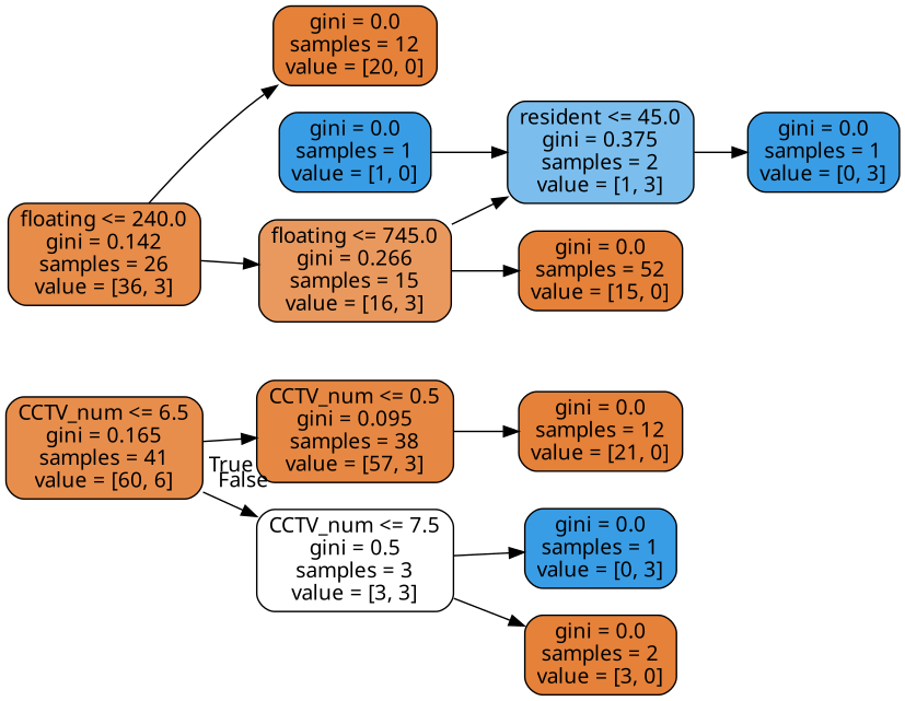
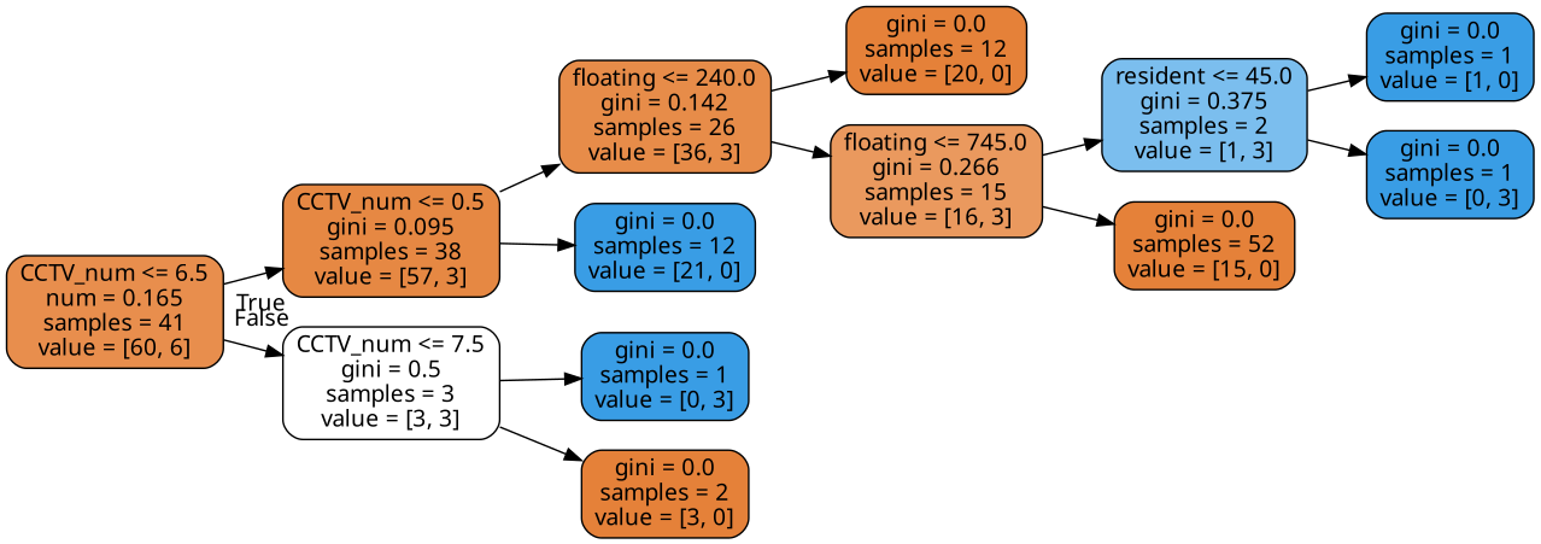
  digraph {
    fontname="Noto Sans"
    rankdir=LR
    node [color=black fillcolor="#e58139" fontname="Noto Sans" shape=box style="filled, rounded"]
    edge [fontname="Noto Sans"]
-   n1 [fillcolor="#e88e4d" label="CCTV_num <= 6.5\ngini = 0.165\nsamples = 41\nvalue = [60, 6]"]
+   n1 [fillcolor="#e88e4d" label="CCTV_num <= 6.5\nnum = 0.165\nsamples = 41\nvalue = [60, 6]"]
    n2 [fillcolor="#e68843" label="CCTV_num <= 0.5\ngini = 0.095\nsamples = 38\nvalue = [57, 3]"]
    n3 [fillcolor="#ffffff" label="CCTV_num <= 7.5\ngini = 0.5\nsamples = 3\nvalue = [3, 3]"]
    n4 [fillcolor="#e78c49" label="floating <= 240.0\ngini = 0.142\nsamples = 26\nvalue = [36, 3]"]
-   n5 [label="gini = 0.0\nsamples = 12\nvalue = [21, 0]"]
+   n5 [fillcolor="#399de5" label="gini = 0.0\nsamples = 12\nvalue = [21, 0]"]
    n6 [fillcolor="#399de5" label="gini = 0.0\nsamples = 1\nvalue = [0, 3]"]
    n7 [label="gini = 0.0\nsamples = 2\nvalue = [3, 0]"]
    n8 [label="gini = 0.0\nsamples = 12\nvalue = [20, 0]"]
    n9 [fillcolor="#ea995e" label="floating <= 745.0\ngini = 0.266\nsamples = 15\nvalue = [16, 3]"]
    n10 [fillcolor="#7bbeee" label="resident <= 45.0\ngini = 0.375\nsamples = 2\nvalue = [1, 3]"]
    n11 [label="gini = 0.0\nsamples = 52\nvalue = [15, 0]"]
    n12 [fillcolor="#399de5" label="gini = 0.0\nsamples = 1\nvalue = [1, 0]"]
    n13 [fillcolor="#399de5" label="gini = 0.0\nsamples = 1\nvalue = [0, 3]"]
    n1 -> n2 [headlabel=True labelangle=45 labeldistance=2.5]
    n1 -> n3 [headlabel=False labelangle=-45 labeldistance=2.5]
+   n2 -> n4
    n2 -> n5
    n3 -> n6
    n3 -> n7
    n4 -> n8
    n4 -> n9
    n9 -> n10
    n9 -> n11
-   n12 -> n10
+   n10 -> n12
    n10 -> n13
  }
